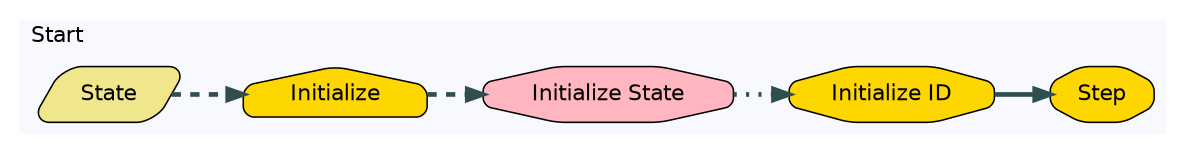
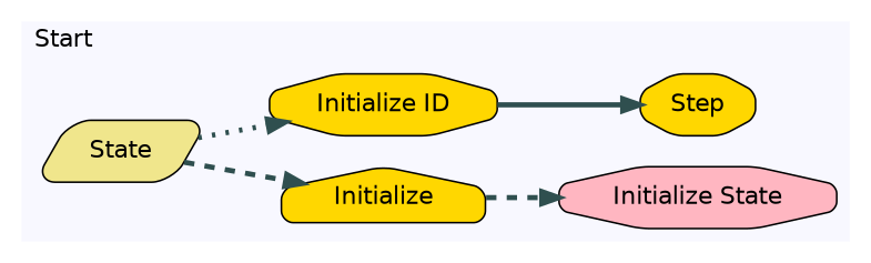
  digraph {
    compound=true
    rankdir=LR
    node [fillcolor=gold fontname=Helvetica shape=octagon style="rounded,filled" color=black]
    edge [color=darkslategray penwidth=3.0 style=dashed]
    n1 [label=Step style="filled,rounded" color=""]
    n2 [fillcolor=khaki label=State shape=parallelogram style="filled,rounded" color=""]
    n3 [label=Initialize shape=house]
    n4 [fillcolor=lightpink label="Initialize State"]
    n5 [label="Initialize ID"]
    subgraph cluster_1 {
      color=white
      fillcolor=ghostwhite
      fontname=Helvetica
      label=Watch
      labeljust=l
      style=filled
    }
    subgraph cluster_2 {
      color=white
      fillcolor=ghostwhite
      fontname=Helvetica
      label=Rules
      labeljust=l
      style=filled
    }
    subgraph cluster_3 {
      color=white
      fillcolor=ghostwhite
      fontname=Helvetica
      label=Start
      labeljust=l
      style=filled
      n1
      n2
      n3
      n4
      n5
    }
    n2 -> n3
    n3 -> n4
-   n4 -> n5 [style=dotted]
+   n2 -> n5 [style=dotted]
    n5 -> n1 [style=solid]
  }
